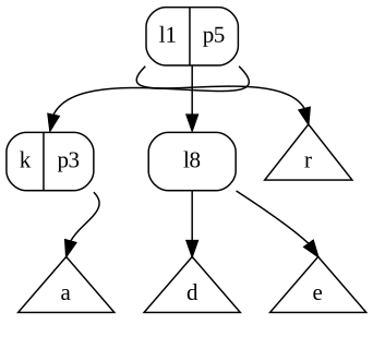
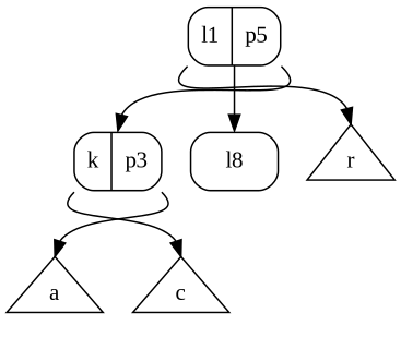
  digraph {
    fontname="Liberation Serif"
    node [fontname="Liberation Serif" ordering=out shape=triangle]
    edge [fontname="Liberation Serif" headport=n]
    n1 [label="<f1> l1|<f2> p5" shape=Mrecord]
    n2 [label="<f1> k|<f2> p3" shape=Mrecord]
    n3 [label=l8 shape=Mrecord]
    r
    a
-   d
-   e
+   c
    n1 -> n2 [tailport=se]
    n1 -> n3
    n1 -> r [tailport=sw]
    n2 -> a [tailport=se]
-   n3 -> d
-   n3 -> e
+   n2 -> c [tailport=sw]
  }
